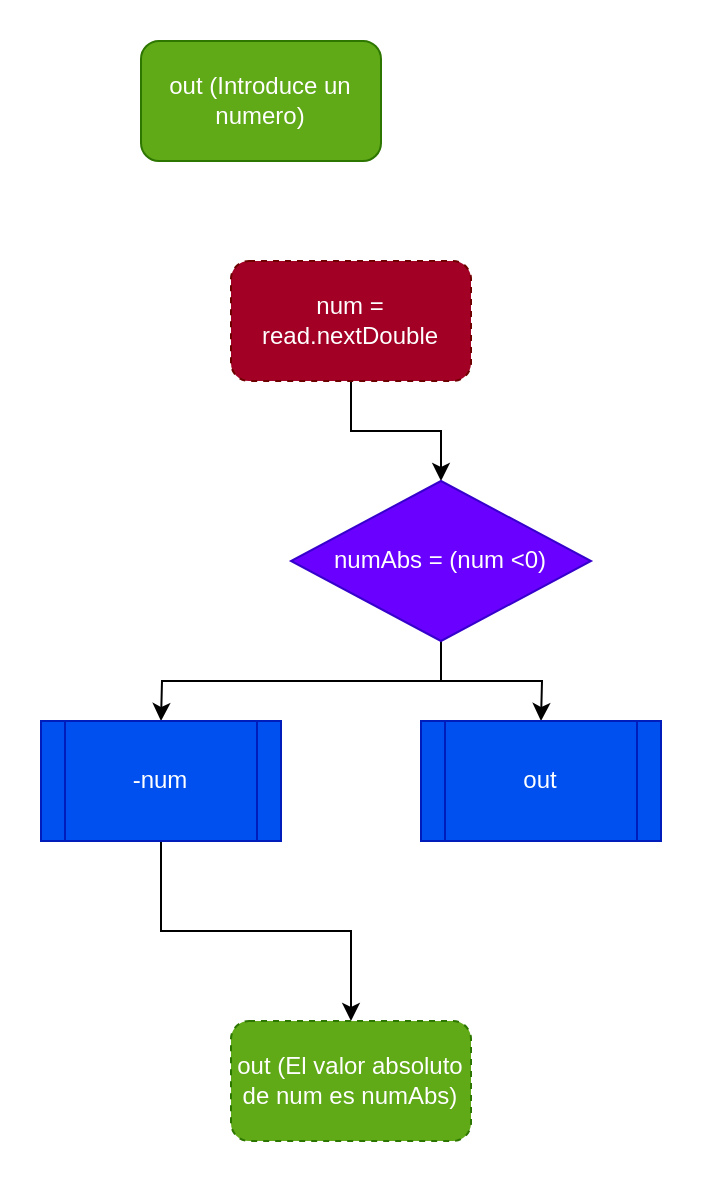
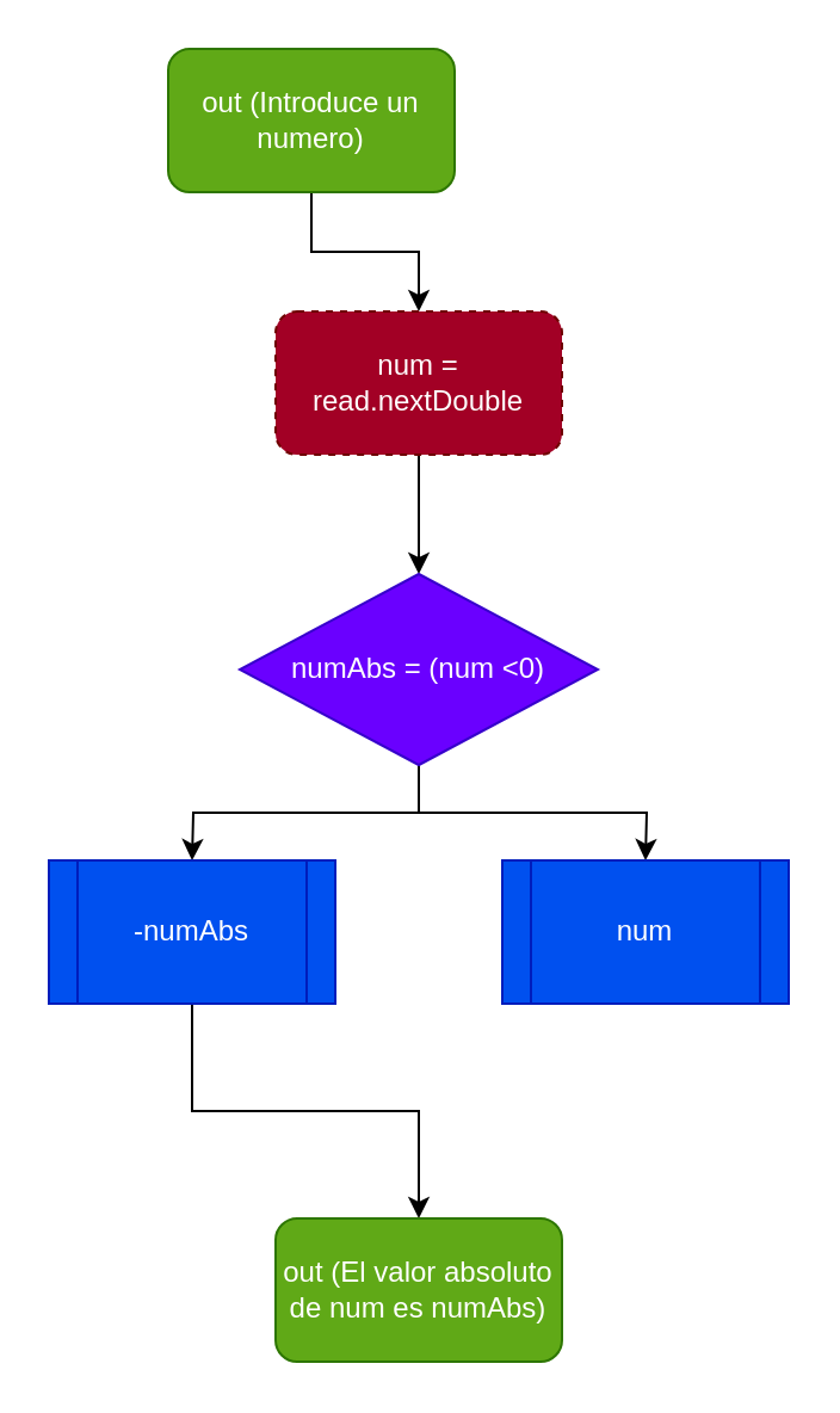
  <mxCell id="0" />
  <mxCell id="1" parent="0" />
+ <mxCell id="2" style="edgeStyle=orthogonalEdgeStyle;rounded=0;orthogonalLoop=1;jettySize=auto;html=1;exitX=0.5;exitY=1;exitDx=0;exitDy=0;entryX=0.5;entryY=0;entryDx=0;entryDy=0;" edge="1" parent="1" source="3" target="5"><mxGeometry relative="1" as="geometry" /></mxCell>
  <mxCell id="3" value="out (Introduce un numero)" style="rounded=1;whiteSpace=wrap;html=1;fillColor=#60a917;fontColor=#ffffff;strokeColor=#2D7600;" vertex="1" parent="1"><mxGeometry x="70" y="20" width="120" height="60" as="geometry" /></mxCell>
  <mxCell id="4" style="edgeStyle=orthogonalEdgeStyle;rounded=0;orthogonalLoop=1;jettySize=auto;html=1;exitX=0.5;exitY=1;exitDx=0;exitDy=0;entryX=0.5;entryY=0;entryDx=0;entryDy=0;" edge="1" parent="1" source="5" target="8"><mxGeometry relative="1" as="geometry" /></mxCell>
  <mxCell id="5" value="num = read.nextDouble" style="rounded=1;whiteSpace=wrap;html=1;fillColor=#a20025;fontColor=#ffffff;strokeColor=#6F0000;dashed=1;" vertex="1" parent="1"><mxGeometry x="115" y="130" width="120" height="60" as="geometry" /></mxCell>
  <mxCell id="6" style="edgeStyle=orthogonalEdgeStyle;rounded=0;orthogonalLoop=1;jettySize=auto;html=1;exitX=0.5;exitY=1;exitDx=0;exitDy=0;entryX=0.5;entryY=0;entryDx=0;entryDy=0;" edge="1" parent="1" source="8"><mxGeometry relative="1" as="geometry"><mxPoint x="270" y="360" as="targetPoint" /></mxGeometry></mxCell>
  <mxCell id="7" style="edgeStyle=orthogonalEdgeStyle;rounded=0;orthogonalLoop=1;jettySize=auto;html=1;exitX=0.5;exitY=1;exitDx=0;exitDy=0;entryX=0.5;entryY=0;entryDx=0;entryDy=0;" edge="1" parent="1" source="8"><mxGeometry relative="1" as="geometry"><mxPoint x="80" y="360" as="targetPoint" /></mxGeometry></mxCell>
- <mxCell id="8" value="numAbs = (num &amp;lt;0)" style="rhombus;whiteSpace=wrap;html=1;fillColor=#6a00ff;fontColor=#ffffff;strokeColor=#3700CC;" vertex="1" parent="1"><mxGeometry x="145" y="240" width="150" height="80" as="geometry" /></mxCell>
+ <mxCell id="8" value="numAbs = (num &amp;lt;0)" style="rhombus;whiteSpace=wrap;html=1;fillColor=#6a00ff;fontColor=#ffffff;strokeColor=#3700CC;" vertex="1" parent="1"><mxGeometry x="100" y="240" width="150" height="80" as="geometry" /></mxCell>
  <mxCell id="9" style="edgeStyle=orthogonalEdgeStyle;rounded=0;orthogonalLoop=1;jettySize=auto;html=1;exitX=0.5;exitY=1;exitDx=0;exitDy=0;entryX=0.5;entryY=0;entryDx=0;entryDy=0;" edge="1" parent="1" source="10" target="12"><mxGeometry relative="1" as="geometry" /></mxCell>
- <mxCell id="10" value="-num" style="shape=process;whiteSpace=wrap;html=1;backgroundOutline=1;fillColor=#0050ef;fontColor=#ffffff;strokeColor=#001DBC;" vertex="1" parent="1"><mxGeometry x="20" y="360" width="120" height="60" as="geometry" /></mxCell>
- <mxCell id="11" value="out" style="shape=process;whiteSpace=wrap;html=1;backgroundOutline=1;fillColor=#0050ef;fontColor=#ffffff;strokeColor=#001DBC;" vertex="1" parent="1"><mxGeometry x="210" y="360" width="120" height="60" as="geometry" /></mxCell>
- <mxCell id="12" value="out (El valor absoluto de num es numAbs)" style="rounded=1;whiteSpace=wrap;html=1;fillColor=#60a917;fontColor=#ffffff;strokeColor=#2D7600;dashed=1;" vertex="1" parent="1"><mxGeometry x="115" y="510" width="120" height="60" as="geometry" /></mxCell>
+ <mxCell id="10" value="-numAbs" style="shape=process;whiteSpace=wrap;html=1;backgroundOutline=1;fillColor=#0050ef;fontColor=#ffffff;strokeColor=#001DBC;" vertex="1" parent="1"><mxGeometry x="20" y="360" width="120" height="60" as="geometry" /></mxCell>
+ <mxCell id="11" value="num" style="shape=process;whiteSpace=wrap;html=1;backgroundOutline=1;fillColor=#0050ef;fontColor=#ffffff;strokeColor=#001DBC;" vertex="1" parent="1"><mxGeometry x="210" y="360" width="120" height="60" as="geometry" /></mxCell>
+ <mxCell id="12" value="out (El valor absoluto de num es numAbs)" style="rounded=1;whiteSpace=wrap;html=1;fillColor=#60a917;fontColor=#ffffff;strokeColor=#2D7600;" vertex="1" parent="1"><mxGeometry x="115" y="510" width="120" height="60" as="geometry" /></mxCell>
